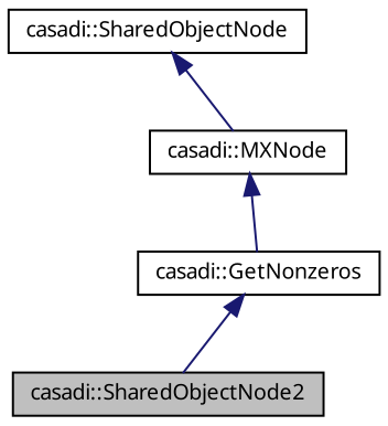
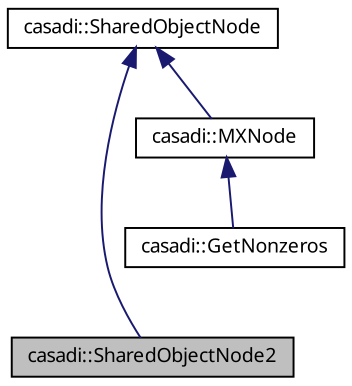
  digraph {
    node [color=black fillcolor=white fontname="FreeSans.ttf" fontsize=10 shape=record style=filled]
    edge [color=midnightblue dir=back fontname="FreeSans.ttf" fontsize=10 labelfontname="FreeSans.ttf" labelfontsize=10 style=solid]
    n1 [fillcolor=grey75 fontcolor=black height=0.2 label="casadi::SharedObjectNode2" width=0.4]
    n2 [height=0.2 label="casadi::GetNonzeros" width=0.4]
    n3 [height=0.2 label="casadi::MXNode" width=0.4]
    n4 [height=0.2 label="casadi::SharedObjectNode" width=0.4]
-   n2 -> n1
+   n4 -> n1
    n3 -> n2
    n4 -> n3
  }
